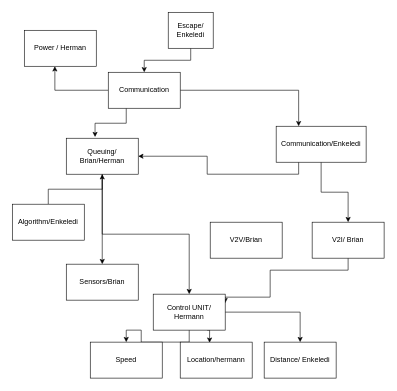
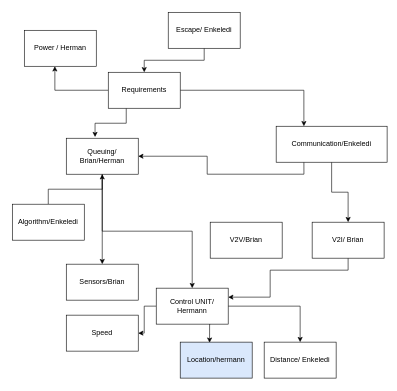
  <mxCell id="0" />
  <mxCell id="1" parent="0" />
  <mxCell id="2" value="V2V/Brian" style="rounded=0;whiteSpace=wrap;html=1;" vertex="1" parent="1"><mxGeometry x="350" y="370" width="120" height="60" as="geometry" /></mxCell>
  <mxCell id="3" style="edgeStyle=orthogonalEdgeStyle;rounded=0;orthogonalLoop=1;jettySize=auto;html=1;exitX=0.25;exitY=1;exitDx=0;exitDy=0;entryX=0.4;entryY=-0.033;entryDx=0;entryDy=0;entryPerimeter=0;" edge="1" parent="1" source="6" target="9"><mxGeometry relative="1" as="geometry"><mxPoint x="640" y="220" as="targetPoint" /></mxGeometry></mxCell>
  <mxCell id="4" style="edgeStyle=orthogonalEdgeStyle;rounded=0;orthogonalLoop=1;jettySize=auto;html=1;entryX=0.25;entryY=0;entryDx=0;entryDy=0;" edge="1" parent="1" source="6" target="12"><mxGeometry relative="1" as="geometry" /></mxCell>
  <mxCell id="5" style="edgeStyle=orthogonalEdgeStyle;rounded=0;orthogonalLoop=1;jettySize=auto;html=1;entryX=0.425;entryY=1;entryDx=0;entryDy=0;entryPerimeter=0;" edge="1" parent="1" source="6" target="22"><mxGeometry relative="1" as="geometry" /></mxCell>
- <mxCell id="6" value="Communication" style="rounded=0;whiteSpace=wrap;html=1;" vertex="1" parent="1"><mxGeometry x="180" y="120" width="120" height="60" as="geometry" /></mxCell>
+ <mxCell id="6" value="Requirements" style="rounded=0;whiteSpace=wrap;html=1;" vertex="1" parent="1"><mxGeometry x="180" y="120" width="120" height="60" as="geometry" /></mxCell>
  <mxCell id="7" style="edgeStyle=orthogonalEdgeStyle;rounded=0;orthogonalLoop=1;jettySize=auto;html=1;exitX=0.5;exitY=1;exitDx=0;exitDy=0;entryX=0.5;entryY=0;entryDx=0;entryDy=0;" edge="1" parent="1" source="9" target="18"><mxGeometry relative="1" as="geometry" /></mxCell>
  <mxCell id="8" style="edgeStyle=orthogonalEdgeStyle;rounded=0;orthogonalLoop=1;jettySize=auto;html=1;" edge="1" parent="1" source="9" target="19"><mxGeometry relative="1" as="geometry" /></mxCell>
  <mxCell id="9" value="Queuing/ Brian/Herman" style="rounded=0;whiteSpace=wrap;html=1;" vertex="1" parent="1"><mxGeometry x="110" y="230" width="120" height="60" as="geometry" /></mxCell>
  <mxCell id="10" style="edgeStyle=orthogonalEdgeStyle;rounded=0;orthogonalLoop=1;jettySize=auto;html=1;exitX=0.25;exitY=1;exitDx=0;exitDy=0;" edge="1" parent="1" source="12" target="9"><mxGeometry relative="1" as="geometry" /></mxCell>
  <mxCell id="11" style="edgeStyle=orthogonalEdgeStyle;rounded=0;orthogonalLoop=1;jettySize=auto;html=1;" edge="1" parent="1" source="12" target="14"><mxGeometry relative="1" as="geometry" /></mxCell>
- <mxCell id="12" value="Communication/Enkeledi&lt;br&gt;" style="rounded=0;whiteSpace=wrap;html=1;" vertex="1" parent="1"><mxGeometry x="460" y="210" width="150" height="60" as="geometry" /></mxCell>
+ <mxCell id="12" value="Communication/Enkeledi&lt;br&gt;" style="rounded=0;whiteSpace=wrap;html=1;" vertex="1" parent="1"><mxGeometry x="460" y="210" width="185" height="60" as="geometry" /></mxCell>
  <mxCell id="13" style="edgeStyle=orthogonalEdgeStyle;rounded=0;orthogonalLoop=1;jettySize=auto;html=1;entryX=1;entryY=0.25;entryDx=0;entryDy=0;" edge="1" parent="1" source="14" target="18"><mxGeometry relative="1" as="geometry"><Array as="points"><mxPoint x="580" y="450" /><mxPoint x="450" y="450" /><mxPoint x="450" y="495" /></Array></mxGeometry></mxCell>
  <mxCell id="14" value="V2I/ Brian" style="rounded=0;whiteSpace=wrap;html=1;" vertex="1" parent="1"><mxGeometry x="520" y="370" width="120" height="60" as="geometry" /></mxCell>
  <mxCell id="15" style="edgeStyle=orthogonalEdgeStyle;rounded=0;orthogonalLoop=1;jettySize=auto;html=1;" edge="1" parent="1" source="18" target="26"><mxGeometry relative="1" as="geometry" /></mxCell>
  <mxCell id="16" style="edgeStyle=orthogonalEdgeStyle;rounded=0;orthogonalLoop=1;jettySize=auto;html=1;exitX=0.75;exitY=1;exitDx=0;exitDy=0;entryX=0.408;entryY=0.017;entryDx=0;entryDy=0;entryPerimeter=0;" edge="1" parent="1" source="18" target="25"><mxGeometry relative="1" as="geometry" /></mxCell>
  <mxCell id="17" style="edgeStyle=orthogonalEdgeStyle;rounded=0;orthogonalLoop=1;jettySize=auto;html=1;entryX=0.5;entryY=0;entryDx=0;entryDy=0;" edge="1" parent="1" source="18" target="27"><mxGeometry relative="1" as="geometry" /></mxCell>
- <mxCell id="18" value="Control UNIT/ Hermann" style="rounded=0;whiteSpace=wrap;html=1;" vertex="1" parent="1"><mxGeometry x="255" y="490" width="120" height="60" as="geometry" /></mxCell>
+ <mxCell id="18" value="Control UNIT/ Hermann" style="rounded=0;whiteSpace=wrap;html=1;" vertex="1" parent="1"><mxGeometry x="260" y="480" width="120" height="60" as="geometry" /></mxCell>
  <mxCell id="19" value="Sensors/Brian" style="rounded=0;whiteSpace=wrap;html=1;" vertex="1" parent="1"><mxGeometry x="110" y="440" width="120" height="60" as="geometry" /></mxCell>
  <mxCell id="20" style="edgeStyle=orthogonalEdgeStyle;rounded=0;orthogonalLoop=1;jettySize=auto;html=1;entryX=0.5;entryY=1;entryDx=0;entryDy=0;" edge="1" parent="1" source="21" target="9"><mxGeometry relative="1" as="geometry" /></mxCell>
  <mxCell id="21" value="Algorithm/Enkeledi" style="rounded=0;whiteSpace=wrap;html=1;" vertex="1" parent="1"><mxGeometry x="20" y="340" width="120" height="60" as="geometry" /></mxCell>
  <mxCell id="22" value="Power / Herman" style="rounded=0;whiteSpace=wrap;html=1;" vertex="1" parent="1"><mxGeometry x="40" y="50" width="120" height="60" as="geometry" /></mxCell>
  <mxCell id="23" style="edgeStyle=orthogonalEdgeStyle;rounded=0;orthogonalLoop=1;jettySize=auto;html=1;" edge="1" parent="1" source="24" target="6"><mxGeometry relative="1" as="geometry" /></mxCell>
- <mxCell id="24" value="Escape/ Enkeledi" style="rounded=0;whiteSpace=wrap;html=1;" vertex="1" parent="1"><mxGeometry x="280" y="20" width="75" height="60" as="geometry" /></mxCell>
- <mxCell id="25" value="Location/hermann" style="rounded=0;whiteSpace=wrap;html=1;" vertex="1" parent="1"><mxGeometry x="300" y="570" width="120" height="60" as="geometry" /></mxCell>
- <mxCell id="26" value="Speed" style="rounded=0;whiteSpace=wrap;html=1;" vertex="1" parent="1"><mxGeometry x="150" y="570" width="120" height="60" as="geometry" /></mxCell>
+ <mxCell id="24" value="Escape/ Enkeledi" style="rounded=0;whiteSpace=wrap;html=1;" vertex="1" parent="1"><mxGeometry x="280" y="20" width="120" height="60" as="geometry" /></mxCell>
+ <mxCell id="25" value="Location/hermann" style="rounded=0;whiteSpace=wrap;html=1;fillColor=#dae8fc;" vertex="1" parent="1"><mxGeometry x="300" y="570" width="120" height="60" as="geometry" /></mxCell>
+ <mxCell id="26" value="Speed" style="rounded=0;whiteSpace=wrap;html=1;" vertex="1" parent="1"><mxGeometry x="110" y="525" width="120" height="60" as="geometry" /></mxCell>
  <mxCell id="27" value="Distance/ Enkeledi" style="rounded=0;whiteSpace=wrap;html=1;" vertex="1" parent="1"><mxGeometry x="440" y="570" width="120" height="60" as="geometry" /></mxCell>
